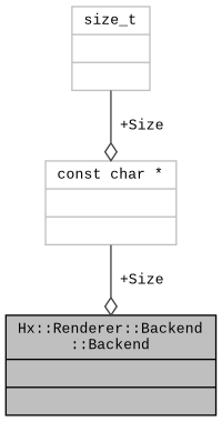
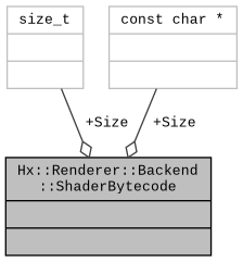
  digraph {
    fontname="Liberation Mono"
    node [color=grey75 fillcolor=white fontname="Liberation Mono" fontsize=10 shape=record style=filled]
    edge [arrowhead=odiamond color=grey25 fontname="Liberation Mono" fontsize=10 labelfontname=Helvetica labelfontsize=10 style=solid]
-   n1 [color=black fillcolor=grey75 fontcolor=black height=0.2 label="{Hx::Renderer::Backend\l::Backend\n||}" width=0.4]
+   n1 [color=black fillcolor=grey75 fontcolor=black height=0.2 label="{Hx::Renderer::Backend\l::ShaderBytecode\n||}" width=0.4]
    n2 [height=0.2 label="{size_t\n||}" width=0.4]
    n3 [height=0.2 label="{const char *\n||}" width=0.4]
-   n2 -> n3 [label=" +Size"]
+   n2 -> n1 [label=" +Size"]
    n3 -> n1 [label=" +Size"]
  }
